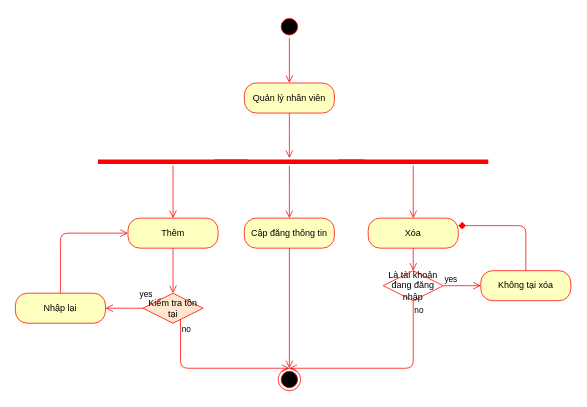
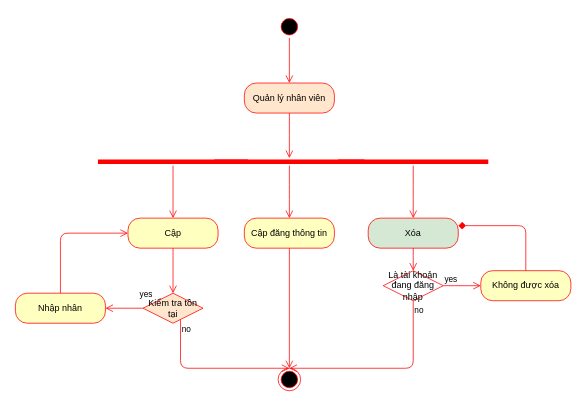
  <mxCell id="0" />
  <mxCell id="1" parent="0" />
  <mxCell id="2" value="" style="ellipse;html=1;shape=startState;fillColor=#000000;strokeColor=#ff0000;" vertex="1" parent="1"><mxGeometry x="370" y="20" width="30" height="30" as="geometry" /></mxCell>
  <mxCell id="3" value="" style="edgeStyle=orthogonalEdgeStyle;html=1;verticalAlign=bottom;endArrow=open;endSize=8;strokeColor=#ff0000;" edge="1" source="2" parent="1"><mxGeometry relative="1" as="geometry"><mxPoint x="385" y="110" as="targetPoint" /></mxGeometry></mxCell>
- <mxCell id="4" value="Quản lý nhân viên" style="rounded=1;whiteSpace=wrap;html=1;arcSize=40;fontColor=#000000;fillColor=#ffffc0;strokeColor=#ff0000;" vertex="1" parent="1"><mxGeometry x="325" y="110" width="120" height="40" as="geometry" /></mxCell>
+ <mxCell id="4" value="Quản lý nhân viên" style="rounded=1;whiteSpace=wrap;html=1;arcSize=40;fontColor=#000000;fillColor=#ffe6cc;strokeColor=#ff0000;" vertex="1" parent="1"><mxGeometry x="325" y="110" width="120" height="40" as="geometry" /></mxCell>
  <mxCell id="5" value="" style="edgeStyle=orthogonalEdgeStyle;html=1;verticalAlign=bottom;endArrow=open;endSize=8;strokeColor=#ff0000;" edge="1" source="4" parent="1"><mxGeometry relative="1" as="geometry"><mxPoint x="385" y="210" as="targetPoint" /></mxGeometry></mxCell>
  <mxCell id="6" value="" style="shape=line;html=1;strokeWidth=6;strokeColor=#ff0000;" vertex="1" parent="1"><mxGeometry x="285" y="210" width="200" height="10" as="geometry" /></mxCell>
  <mxCell id="7" value="" style="edgeStyle=orthogonalEdgeStyle;html=1;verticalAlign=bottom;endArrow=open;endSize=8;strokeColor=#ff0000;" edge="1" source="6" parent="1"><mxGeometry relative="1" as="geometry"><mxPoint x="385" y="290" as="targetPoint" /></mxGeometry></mxCell>
  <mxCell id="8" value="" style="shape=line;html=1;strokeWidth=6;strokeColor=#ff0000;" vertex="1" parent="1"><mxGeometry x="130" y="210" width="200" height="10" as="geometry" /></mxCell>
  <mxCell id="9" value="" style="edgeStyle=orthogonalEdgeStyle;html=1;verticalAlign=bottom;endArrow=open;endSize=8;strokeColor=#ff0000;" edge="1" source="8" parent="1"><mxGeometry relative="1" as="geometry"><mxPoint x="230" y="290" as="targetPoint" /></mxGeometry></mxCell>
  <mxCell id="10" value="" style="shape=line;html=1;strokeWidth=6;strokeColor=#ff0000;" vertex="1" parent="1"><mxGeometry x="450" y="210" width="200" height="10" as="geometry" /></mxCell>
  <mxCell id="11" value="" style="edgeStyle=orthogonalEdgeStyle;html=1;verticalAlign=bottom;endArrow=open;endSize=8;strokeColor=#ff0000;" edge="1" source="10" parent="1"><mxGeometry relative="1" as="geometry"><mxPoint x="550" y="290" as="targetPoint" /></mxGeometry></mxCell>
- <mxCell id="12" value="Thêm" style="rounded=1;whiteSpace=wrap;html=1;arcSize=40;fontColor=#000000;fillColor=#ffffc0;strokeColor=#ff0000;" vertex="1" parent="1"><mxGeometry x="170" y="290" width="120" height="40" as="geometry" /></mxCell>
+ <mxCell id="12" value="Cập" style="rounded=1;whiteSpace=wrap;html=1;arcSize=40;fontColor=#000000;fillColor=#ffffc0;strokeColor=#ff0000;" vertex="1" parent="1"><mxGeometry x="170" y="290" width="120" height="40" as="geometry" /></mxCell>
  <mxCell id="13" value="" style="edgeStyle=orthogonalEdgeStyle;html=1;verticalAlign=bottom;endArrow=open;endSize=8;strokeColor=#ff0000;" edge="1" source="12" parent="1"><mxGeometry relative="1" as="geometry"><mxPoint x="230" y="390" as="targetPoint" /></mxGeometry></mxCell>
  <mxCell id="14" value="Cập đăng thông tin" style="rounded=1;whiteSpace=wrap;html=1;arcSize=40;fontColor=#000000;fillColor=#ffffc0;strokeColor=#ff0000;" vertex="1" parent="1"><mxGeometry x="325" y="290" width="120" height="40" as="geometry" /></mxCell>
  <mxCell id="15" value="" style="edgeStyle=orthogonalEdgeStyle;html=1;verticalAlign=bottom;endArrow=open;endSize=8;strokeColor=#ff0000;entryX=0.5;entryY=0;entryDx=0;entryDy=0;" edge="1" source="14" parent="1" target="23"><mxGeometry relative="1" as="geometry"><mxPoint x="385" y="390" as="targetPoint" /></mxGeometry></mxCell>
- <mxCell id="16" value="Xóa" style="rounded=1;whiteSpace=wrap;html=1;arcSize=40;fontColor=#000000;fillColor=#ffffc0;strokeColor=#ff0000;" vertex="1" parent="1"><mxGeometry x="490" y="290" width="120" height="40" as="geometry" /></mxCell>
+ <mxCell id="16" value="Xóa" style="rounded=1;whiteSpace=wrap;html=1;arcSize=40;fontColor=#000000;fillColor=#d5e8d4;strokeColor=#ff0000;" vertex="1" parent="1"><mxGeometry x="490" y="290" width="120" height="40" as="geometry" /></mxCell>
  <mxCell id="17" value="" style="edgeStyle=orthogonalEdgeStyle;html=1;verticalAlign=bottom;endArrow=open;endSize=8;strokeColor=#ff0000;exitX=0.5;exitY=1;exitDx=0;exitDy=0;" edge="1" source="16" parent="1"><mxGeometry relative="1" as="geometry"><mxPoint x="550" y="360" as="targetPoint" /><Array as="points"><mxPoint x="550" y="350" /><mxPoint x="550" y="350" /></Array></mxGeometry></mxCell>
  <mxCell id="18" value="Kiểm tra tồn tại" style="rhombus;whiteSpace=wrap;html=1;fillColor=#ffe6cc;strokeColor=#ff0000;" vertex="1" parent="1"><mxGeometry x="190" y="390" width="80" height="40" as="geometry" /></mxCell>
  <mxCell id="19" value="yes" style="edgeStyle=orthogonalEdgeStyle;html=1;align=left;verticalAlign=bottom;endArrow=open;endSize=8;strokeColor=#ff0000;" edge="1" source="18" parent="1"><mxGeometry x="-0.778" y="-10" relative="1" as="geometry"><mxPoint x="140" y="410" as="targetPoint" /><mxPoint as="offset" /></mxGeometry></mxCell>
  <mxCell id="20" value="no" style="edgeStyle=orthogonalEdgeStyle;html=1;align=left;verticalAlign=top;endArrow=open;endSize=8;strokeColor=#ff0000;entryX=0.5;entryY=0;entryDx=0;entryDy=0;" edge="1" source="18" parent="1" target="23"><mxGeometry x="-1" relative="1" as="geometry"><mxPoint x="230" y="490" as="targetPoint" /><Array as="points"><mxPoint x="240" y="490" /></Array></mxGeometry></mxCell>
- <mxCell id="21" value="Nhập lại" style="rounded=1;whiteSpace=wrap;html=1;arcSize=40;fontColor=#000000;fillColor=#ffffc0;strokeColor=#ff0000;" vertex="1" parent="1"><mxGeometry x="20" y="390" width="120" height="40" as="geometry" /></mxCell>
+ <mxCell id="21" value="Nhập nhân" style="rounded=1;whiteSpace=wrap;html=1;arcSize=40;fontColor=#000000;fillColor=#ffffc0;strokeColor=#ff0000;" vertex="1" parent="1"><mxGeometry x="20" y="390" width="120" height="40" as="geometry" /></mxCell>
  <mxCell id="22" value="" style="edgeStyle=orthogonalEdgeStyle;html=1;verticalAlign=bottom;endArrow=open;endSize=8;strokeColor=#ff0000;entryX=0;entryY=0.5;entryDx=0;entryDy=0;" edge="1" source="21" parent="1" target="12"><mxGeometry relative="1" as="geometry"><mxPoint x="80" y="490" as="targetPoint" /><Array as="points"><mxPoint x="80" y="310" /></Array></mxGeometry></mxCell>
  <mxCell id="23" value="" style="ellipse;html=1;shape=endState;fillColor=#000000;strokeColor=#ff0000;" vertex="1" parent="1"><mxGeometry x="370" y="490" width="30" height="30" as="geometry" /></mxCell>
  <mxCell id="24" value="Là tài khoản đang đăng nhập" style="rhombus;whiteSpace=wrap;html=1;fillColor=#ffffff;strokeColor=#ff0000;" vertex="1" parent="1"><mxGeometry x="510" y="360" width="80" height="40" as="geometry" /></mxCell>
  <mxCell id="25" value="yes" style="edgeStyle=orthogonalEdgeStyle;html=1;align=left;verticalAlign=bottom;endArrow=open;endSize=8;strokeColor=#ff0000;" edge="1" source="24" parent="1"><mxGeometry x="-1" relative="1" as="geometry"><mxPoint x="640" y="380" as="targetPoint" /></mxGeometry></mxCell>
  <mxCell id="26" value="no" style="edgeStyle=orthogonalEdgeStyle;html=1;align=left;verticalAlign=top;endArrow=open;endSize=8;strokeColor=#ff0000;entryX=0.5;entryY=0;entryDx=0;entryDy=0;" edge="1" source="24" parent="1" target="23"><mxGeometry x="-1" relative="1" as="geometry"><mxPoint x="550" y="460" as="targetPoint" /><Array as="points"><mxPoint x="550" y="490" /></Array></mxGeometry></mxCell>
- <mxCell id="27" value="Không tại xóa" style="rounded=1;whiteSpace=wrap;html=1;arcSize=40;fontColor=#000000;fillColor=#ffffc0;strokeColor=#ff0000;" vertex="1" parent="1"><mxGeometry x="640" y="360" width="120" height="40" as="geometry" /></mxCell>
+ <mxCell id="27" value="Không được xóa" style="rounded=1;whiteSpace=wrap;html=1;arcSize=40;fontColor=#000000;fillColor=#ffffc0;strokeColor=#ff0000;" vertex="1" parent="1"><mxGeometry x="640" y="360" width="120" height="40" as="geometry" /></mxCell>
  <mxCell id="28" value="" style="edgeStyle=orthogonalEdgeStyle;html=1;verticalAlign=bottom;endArrow=diamond;endSize=8;strokeColor=#ff0000;entryX=1;entryY=0.25;entryDx=0;entryDy=0;" edge="1" source="27" parent="1" target="16"><mxGeometry relative="1" as="geometry"><mxPoint x="700" y="460" as="targetPoint" /><Array as="points"><mxPoint x="700" y="300" /></Array></mxGeometry></mxCell>
